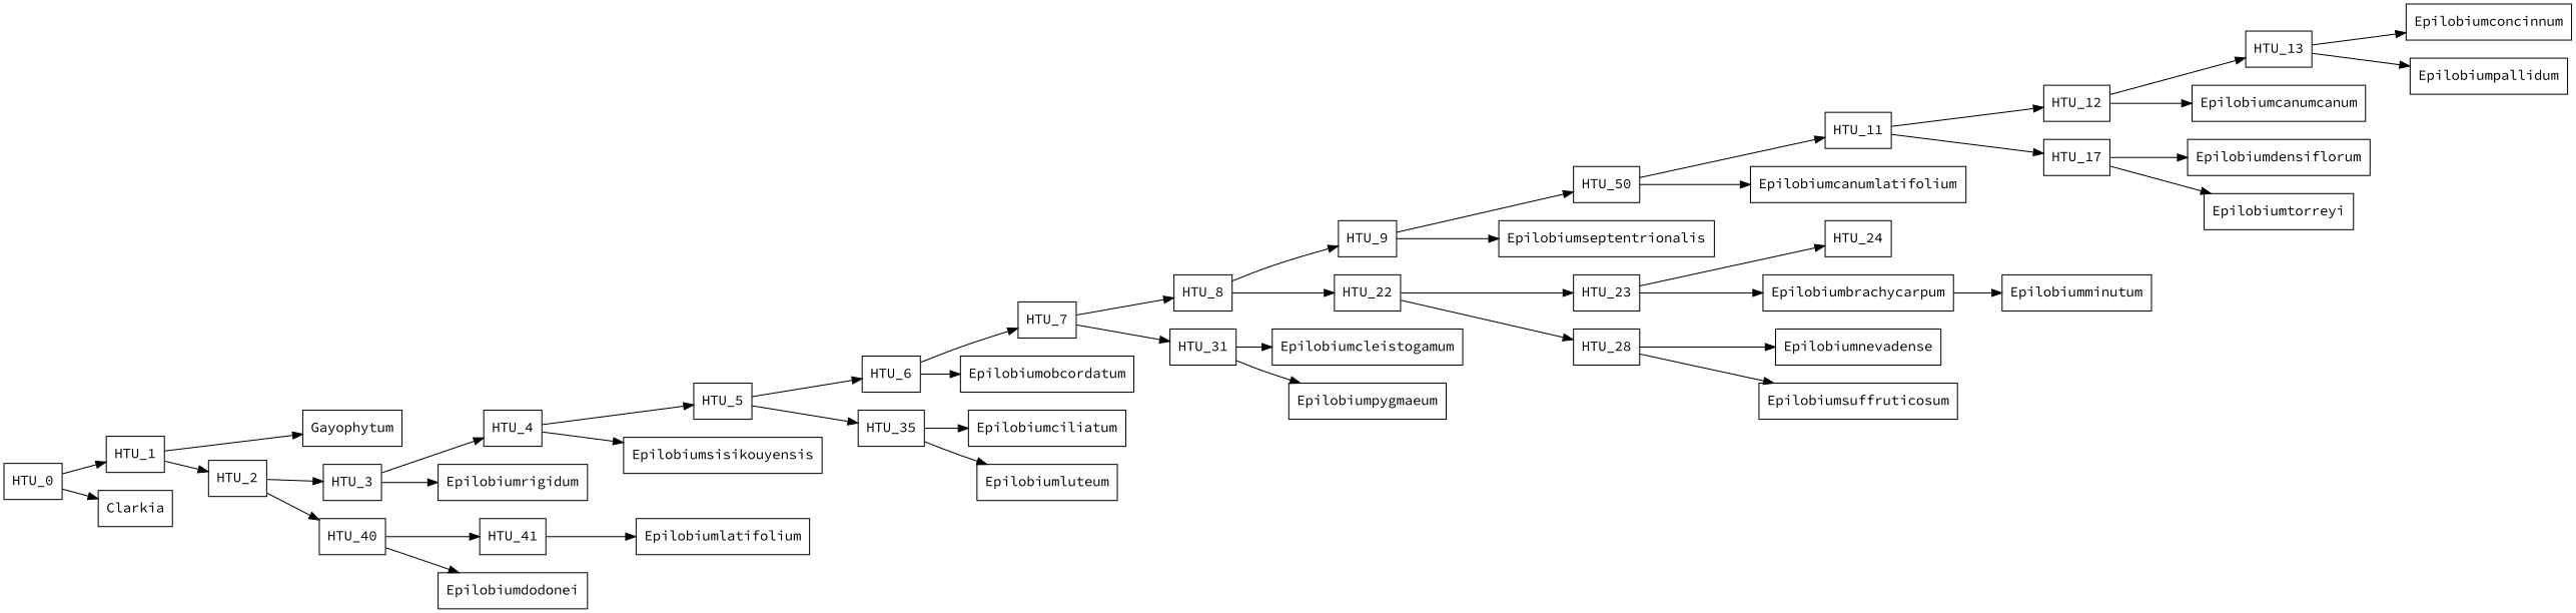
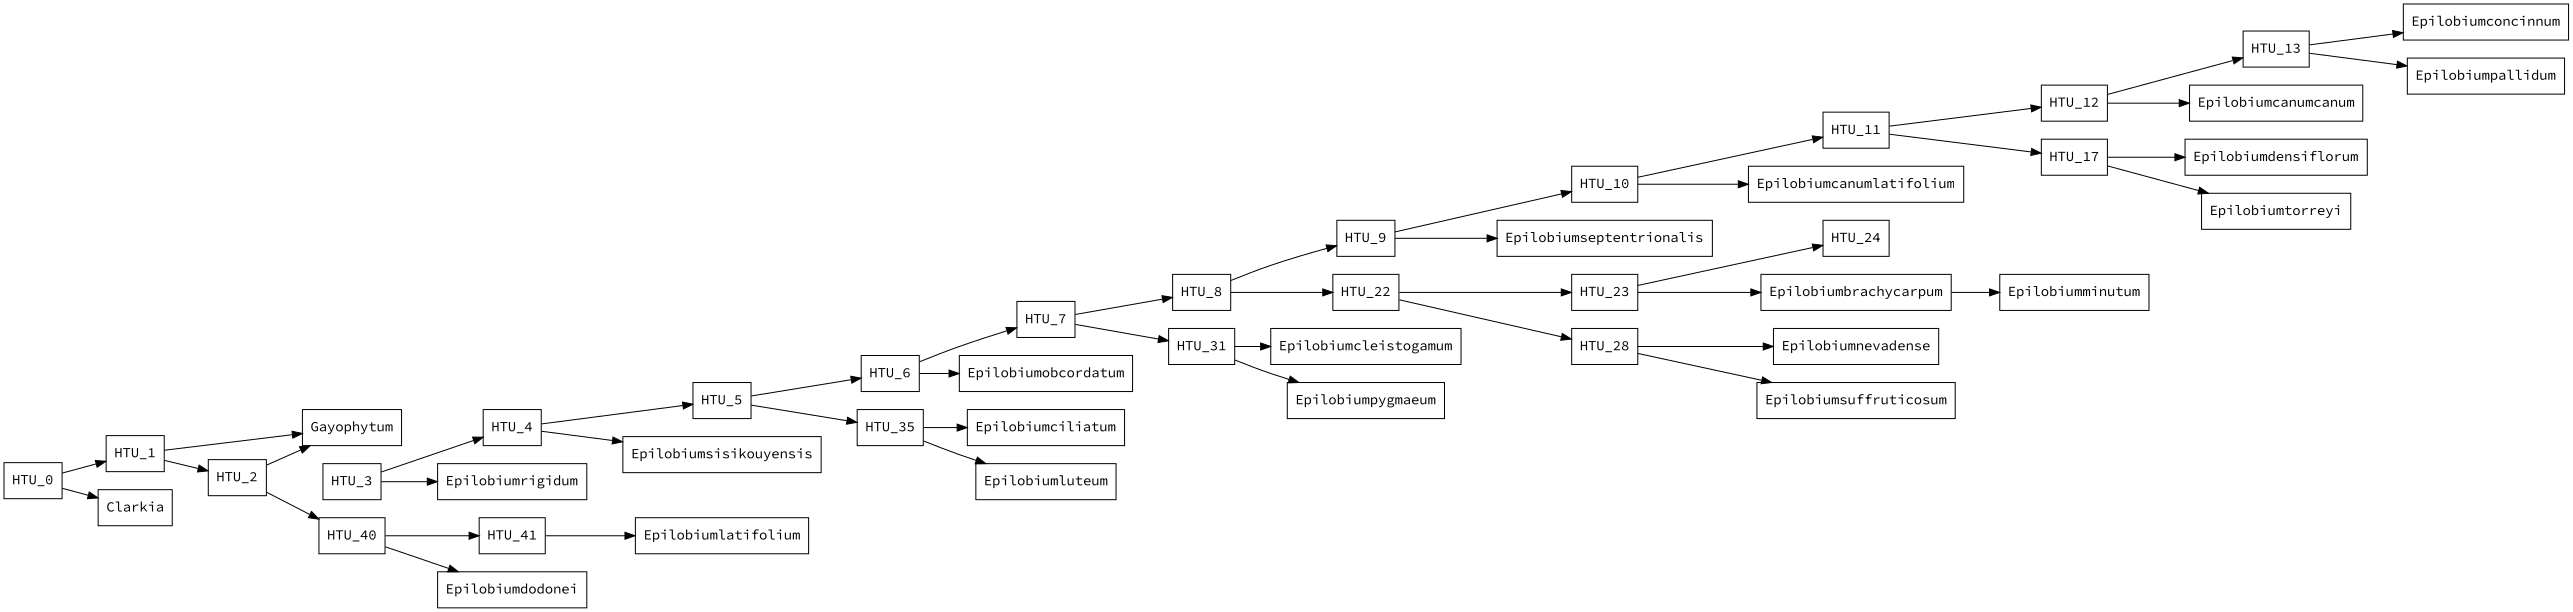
  digraph {
    fontname="Source Code Pro"
    rankdir=LR
    node [fontname="Source Code Pro" shape=rect]
    edge [fontname="Source Code Pro"]
    HTU_0
    HTU_1
    Clarkia
    HTU_2
    Gayophytum
    HTU_3
    HTU_40
    HTU_4
    Epilobiumrigidum
    HTU_41
    Epilobiumdodonei
    HTU_5
    Epilobiumsisikouyensis
    Epilobiumlatifolium
    HTU_6
    HTU_35
    HTU_7
    Epilobiumobcordatum
    Epilobiumciliatum
    Epilobiumluteum
    HTU_8
    HTU_31
    HTU_9
    HTU_22
    Epilobiumcleistogamum
    Epilobiumpygmaeum
-   HTU_10 [label=HTU_50]
+   HTU_10
    Epilobiumseptentrionalis
    HTU_23
    HTU_28
    HTU_11
    Epilobiumcanumlatifolium
    HTU_24
    Epilobiumbrachycarpum
    Epilobiumnevadense
    Epilobiumsuffruticosum
    HTU_12
    HTU_17
    HTU_13
    Epilobiumcanumcanum
    Epilobiumdensiflorum
    Epilobiumtorreyi
    Epilobiumconcinnum
    Epilobiumpallidum
    Epilobiumminutum
    HTU_0 -> HTU_1
    HTU_0 -> Clarkia
    HTU_1 -> HTU_2
    HTU_1 -> Gayophytum
-   HTU_2 -> HTU_3
+   HTU_2 -> Gayophytum
    HTU_2 -> HTU_40
    HTU_3 -> HTU_4
    HTU_3 -> Epilobiumrigidum
    HTU_40 -> HTU_41
    HTU_40 -> Epilobiumdodonei
    HTU_4 -> HTU_5
    HTU_4 -> Epilobiumsisikouyensis
    HTU_41 -> Epilobiumlatifolium
    HTU_5 -> HTU_6
    HTU_5 -> HTU_35
    HTU_6 -> HTU_7
    HTU_6 -> Epilobiumobcordatum
    HTU_35 -> Epilobiumciliatum
    HTU_35 -> Epilobiumluteum
    HTU_7 -> HTU_8
    HTU_7 -> HTU_31
    HTU_8 -> HTU_9
    HTU_8 -> HTU_22
    HTU_31 -> Epilobiumcleistogamum
    HTU_31 -> Epilobiumpygmaeum
    HTU_9 -> HTU_10
    HTU_9 -> Epilobiumseptentrionalis
    HTU_22 -> HTU_23
    HTU_22 -> HTU_28
    HTU_10 -> HTU_11
    HTU_10 -> Epilobiumcanumlatifolium
    HTU_23 -> HTU_24
    HTU_23 -> Epilobiumbrachycarpum
    HTU_28 -> Epilobiumnevadense
    HTU_28 -> Epilobiumsuffruticosum
    HTU_11 -> HTU_12
    HTU_11 -> HTU_17
    Epilobiumbrachycarpum -> Epilobiumminutum
    HTU_12 -> HTU_13
    HTU_12 -> Epilobiumcanumcanum
    HTU_17 -> Epilobiumdensiflorum
    HTU_17 -> Epilobiumtorreyi
    HTU_13 -> Epilobiumconcinnum
    HTU_13 -> Epilobiumpallidum
  }
